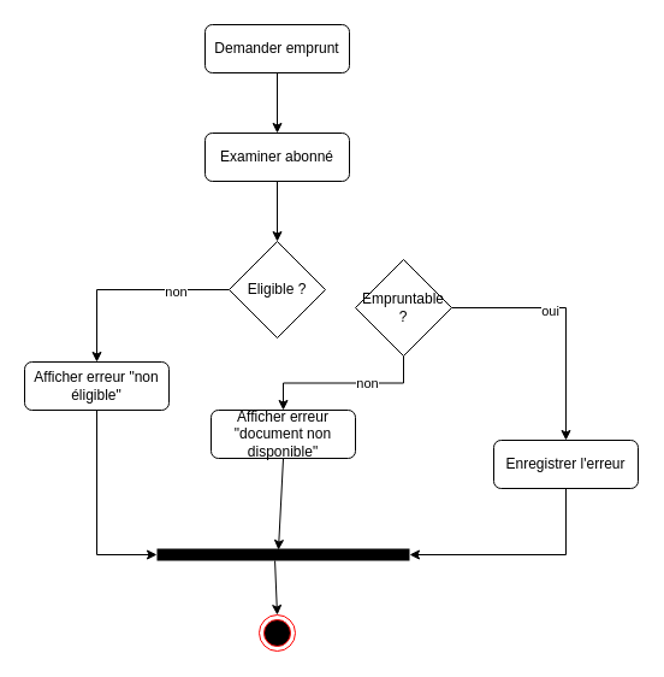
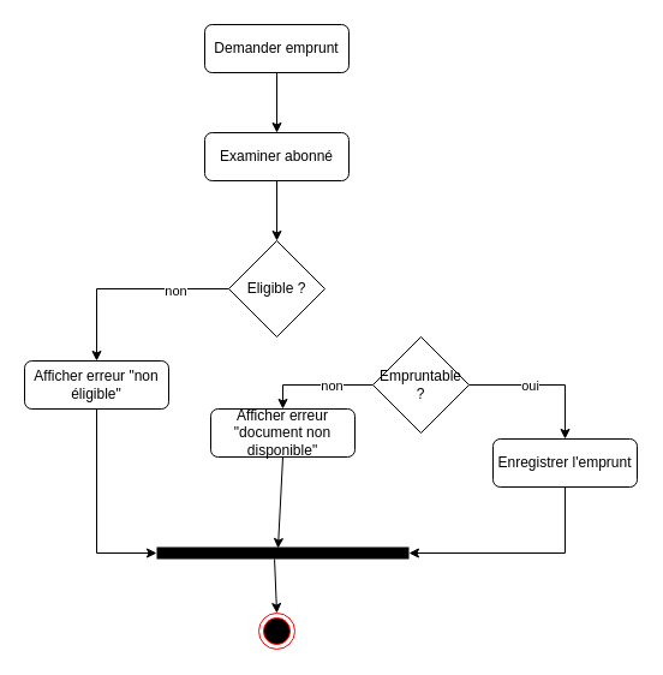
  <mxCell id="0" />
  <mxCell id="1" parent="0" />
  <mxCell id="2" style="edgeStyle=orthogonalEdgeStyle;rounded=0;orthogonalLoop=1;jettySize=auto;html=1;" edge="1" parent="1" source="3" target="4"><mxGeometry relative="1" as="geometry" /></mxCell>
  <mxCell id="3" value="Demander emprunt" style="rounded=1;whiteSpace=wrap;html=1;" vertex="1" parent="1"><mxGeometry x="170" y="20" width="120" height="40" as="geometry" /></mxCell>
  <mxCell id="4" value="Examiner abonné" style="rounded=1;whiteSpace=wrap;html=1;" vertex="1" parent="1"><mxGeometry x="170" y="110" width="120" height="40" as="geometry" /></mxCell>
  <mxCell id="5" style="edgeStyle=orthogonalEdgeStyle;rounded=0;orthogonalLoop=1;jettySize=auto;html=1;entryX=0.5;entryY=0;entryDx=0;entryDy=0;" edge="1" parent="1" source="7" target="19"><mxGeometry relative="1" as="geometry" /></mxCell>
  <mxCell id="6" value="non" style="edgeLabel;html=1;align=center;verticalAlign=middle;resizable=0;points=[];" vertex="1" connectable="0" parent="5"><mxGeometry x="-0.471" y="1" relative="1" as="geometry"><mxPoint as="offset" /></mxGeometry></mxCell>
  <mxCell id="7" value="Eligible ?" style="rhombus;whiteSpace=wrap;html=1;" vertex="1" parent="1"><mxGeometry x="190" y="200" width="80" height="80" as="geometry" /></mxCell>
  <mxCell id="8" style="edgeStyle=orthogonalEdgeStyle;rounded=0;orthogonalLoop=1;jettySize=auto;html=1;entryX=0.5;entryY=0;entryDx=0;entryDy=0;" edge="1" parent="1" source="12" target="17"><mxGeometry relative="1" as="geometry" /></mxCell>
  <mxCell id="9" value="oui" style="edgeLabel;html=1;align=center;verticalAlign=middle;resizable=0;points=[];" vertex="1" connectable="0" parent="8"><mxGeometry x="-0.024" y="-3" relative="1" as="geometry"><mxPoint x="-11" y="-3" as="offset" /></mxGeometry></mxCell>
  <mxCell id="10" style="edgeStyle=orthogonalEdgeStyle;rounded=0;orthogonalLoop=1;jettySize=auto;html=1;entryX=0.5;entryY=0;entryDx=0;entryDy=0;" edge="1" parent="1" source="12" target="20"><mxGeometry relative="1" as="geometry" /></mxCell>
  <mxCell id="11" value="non" style="edgeLabel;html=1;align=center;verticalAlign=middle;resizable=0;points=[];" vertex="1" connectable="0" parent="10"><mxGeometry x="-0.263" relative="1" as="geometry"><mxPoint as="offset" /></mxGeometry></mxCell>
- <mxCell id="12" value="Empruntable ?" style="rhombus;whiteSpace=wrap;html=1;" vertex="1" parent="1"><mxGeometry x="295" y="215" width="80" height="80" as="geometry" /></mxCell>
+ <mxCell id="12" value="Empruntable ?" style="rhombus;whiteSpace=wrap;html=1;" vertex="1" parent="1"><mxGeometry x="310" y="280" width="80" height="80" as="geometry" /></mxCell>
  <mxCell id="13" value="" style="ellipse;html=1;shape=endState;fillColor=#000000;strokeColor=#ff0000;" vertex="1" parent="1"><mxGeometry x="215" y="510" width="30" height="30" as="geometry" /></mxCell>
  <mxCell id="14" value="" style="line;strokeWidth=10;fillColor=none;align=left;verticalAlign=middle;spacingTop=-1;spacingLeft=3;spacingRight=3;rotatable=0;labelPosition=right;points=[];portConstraint=eastwest;strokeColor=inherit;" vertex="1" parent="1"><mxGeometry x="130" y="450" width="210" height="20" as="geometry" /></mxCell>
  <mxCell id="15" value="" style="edgeStyle=none;orthogonalLoop=1;jettySize=auto;html=1;rounded=0;exitX=0.467;exitY=0.75;exitDx=0;exitDy=0;exitPerimeter=0;entryX=0.5;entryY=0;entryDx=0;entryDy=0;" edge="1" parent="1" source="14" target="13"><mxGeometry width="100" relative="1" as="geometry"><mxPoint x="170" y="490" as="sourcePoint" /><mxPoint x="270" y="490" as="targetPoint" /><Array as="points" /></mxGeometry></mxCell>
  <mxCell id="16" style="edgeStyle=orthogonalEdgeStyle;rounded=0;orthogonalLoop=1;jettySize=auto;html=1;" edge="1" parent="1" source="17" target="14"><mxGeometry relative="1" as="geometry" /></mxCell>
- <mxCell id="17" value="Enregistrer l'erreur" style="rounded=1;whiteSpace=wrap;html=1;" vertex="1" parent="1"><mxGeometry x="410" y="365" width="120" height="40" as="geometry" /></mxCell>
+ <mxCell id="17" value="Enregistrer l'emprunt" style="rounded=1;whiteSpace=wrap;html=1;" vertex="1" parent="1"><mxGeometry x="410" y="365" width="120" height="40" as="geometry" /></mxCell>
  <mxCell id="18" style="edgeStyle=orthogonalEdgeStyle;rounded=0;orthogonalLoop=1;jettySize=auto;html=1;" edge="1" parent="1" source="19" target="14"><mxGeometry relative="1" as="geometry" /></mxCell>
  <mxCell id="19" value="Afficher erreur &quot;non éligible&quot;" style="rounded=1;whiteSpace=wrap;html=1;" vertex="1" parent="1"><mxGeometry x="20" y="300" width="120" height="40" as="geometry" /></mxCell>
  <mxCell id="20" value="Afficher erreur &quot;document non disponible&quot;" style="rounded=1;whiteSpace=wrap;html=1;" vertex="1" parent="1"><mxGeometry x="175" y="340" width="120" height="40" as="geometry" /></mxCell>
  <mxCell id="21" value="" style="edgeStyle=none;orthogonalLoop=1;jettySize=auto;html=1;rounded=0;exitX=0.5;exitY=1;exitDx=0;exitDy=0;entryX=0.481;entryY=0.3;entryDx=0;entryDy=0;entryPerimeter=0;" edge="1" parent="1" source="20" target="14"><mxGeometry width="100" relative="1" as="geometry"><mxPoint x="190" y="420" as="sourcePoint" /><mxPoint x="290" y="420" as="targetPoint" /><Array as="points" /></mxGeometry></mxCell>
  <mxCell id="22" value="" style="edgeStyle=none;orthogonalLoop=1;jettySize=auto;html=1;rounded=0;exitX=0.5;exitY=1;exitDx=0;exitDy=0;entryX=0.5;entryY=0;entryDx=0;entryDy=0;" edge="1" parent="1" source="4" target="7"><mxGeometry width="100" relative="1" as="geometry"><mxPoint x="210" y="180" as="sourcePoint" /><mxPoint x="310" y="180" as="targetPoint" /><Array as="points" /></mxGeometry></mxCell>
